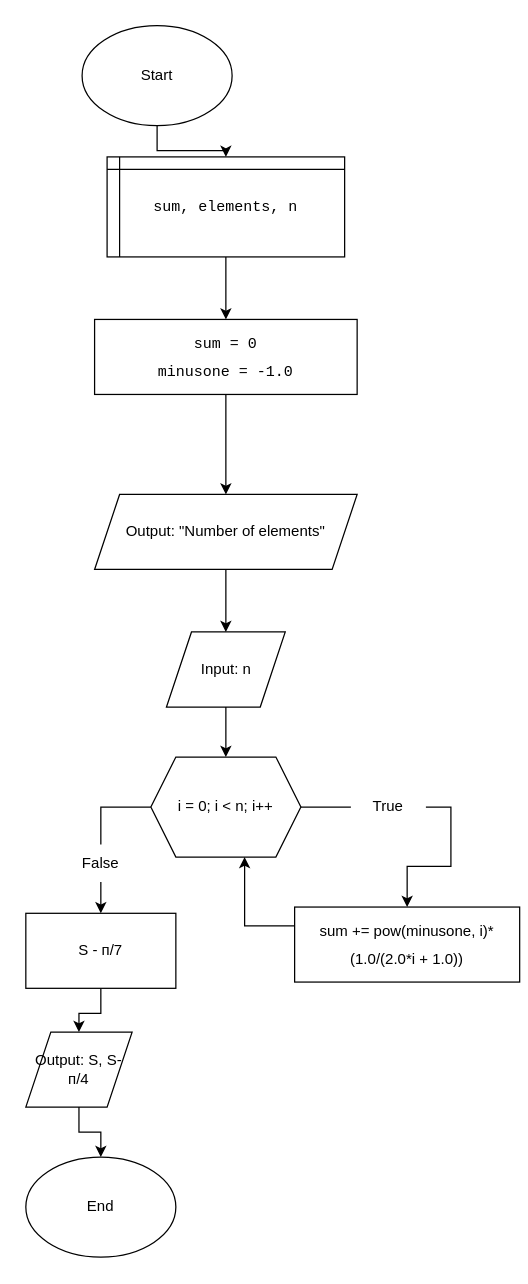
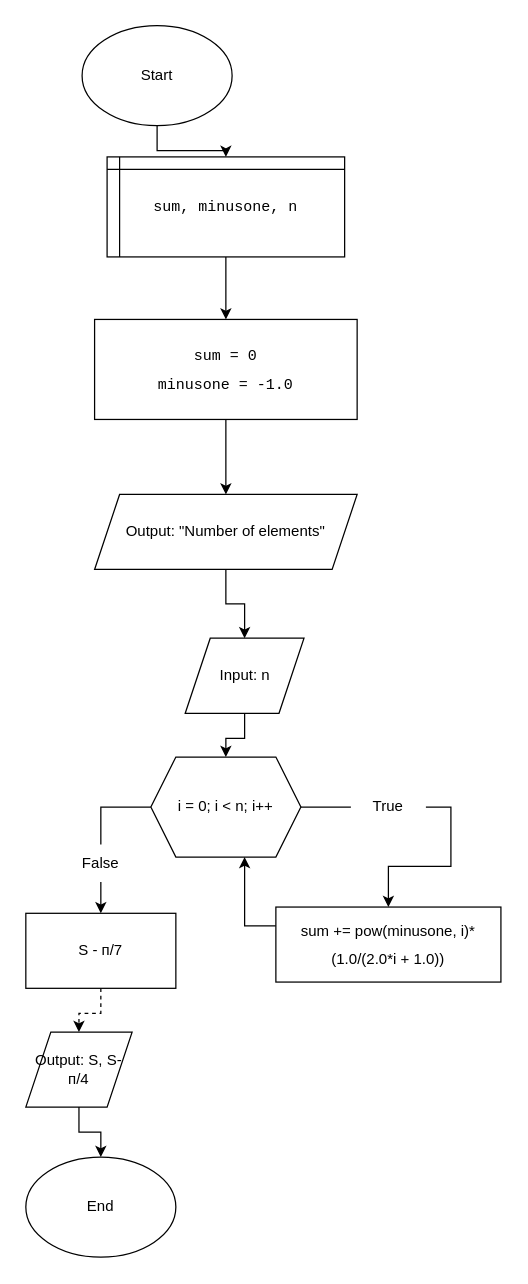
  <mxCell id="0" />
  <mxCell id="1" parent="0" />
  <mxCell id="2" value="" style="edgeStyle=orthogonalEdgeStyle;rounded=0;orthogonalLoop=1;jettySize=auto;html=1;" edge="1" parent="1" source="3" target="5"><mxGeometry relative="1" as="geometry" /></mxCell>
  <mxCell id="3" value="Start" style="ellipse;whiteSpace=wrap;html=1;" vertex="1" parent="1"><mxGeometry x="65" y="20" width="120" height="80" as="geometry" /></mxCell>
  <mxCell id="4" value="" style="edgeStyle=orthogonalEdgeStyle;rounded=0;orthogonalLoop=1;jettySize=auto;html=1;" edge="1" parent="1" source="5" target="7"><mxGeometry relative="1" as="geometry" /></mxCell>
- <mxCell id="5" value="&lt;div style=&quot;font-family: Consolas, &amp;quot;Courier New&amp;quot;, monospace; line-height: 22px; white-space: pre;&quot;&gt;sum, elements, n&lt;/div&gt;" style="shape=internalStorage;whiteSpace=wrap;html=1;backgroundOutline=1;dx=10;dy=10;" vertex="1" parent="1"><mxGeometry x="85" y="125" width="190" height="80" as="geometry" /></mxCell>
+ <mxCell id="5" value="&lt;div style=&quot;font-family: Consolas, &amp;quot;Courier New&amp;quot;, monospace; line-height: 22px; white-space: pre;&quot;&gt;sum, minusone, n&lt;/div&gt;" style="shape=internalStorage;whiteSpace=wrap;html=1;backgroundOutline=1;dx=10;dy=10;" vertex="1" parent="1"><mxGeometry x="85" y="125" width="190" height="80" as="geometry" /></mxCell>
  <mxCell id="6" value="" style="edgeStyle=orthogonalEdgeStyle;rounded=0;orthogonalLoop=1;jettySize=auto;html=1;" edge="1" parent="1" source="7" target="9"><mxGeometry relative="1" as="geometry" /></mxCell>
- <mxCell id="7" value="&lt;div style=&quot;line-height: 22px; white-space: pre;&quot;&gt;&lt;font face=&quot;Consolas, Courier New, monospace&quot;&gt;sum = 0&lt;/font&gt;&lt;/div&gt;&lt;div style=&quot;line-height: 22px; white-space: pre;&quot;&gt;&lt;font face=&quot;Consolas, Courier New, monospace&quot;&gt;minusone = -1.0&lt;/font&gt;&lt;/div&gt;" style="rounded=0;whiteSpace=wrap;html=1;" vertex="1" parent="1"><mxGeometry x="75" y="255" width="210" height="60" as="geometry" /></mxCell>
+ <mxCell id="7" value="&lt;div style=&quot;line-height: 22px; white-space: pre;&quot;&gt;&lt;font face=&quot;Consolas, Courier New, monospace&quot;&gt;sum = 0&lt;/font&gt;&lt;/div&gt;&lt;div style=&quot;line-height: 22px; white-space: pre;&quot;&gt;&lt;font face=&quot;Consolas, Courier New, monospace&quot;&gt;minusone = -1.0&lt;/font&gt;&lt;/div&gt;" style="rounded=0;whiteSpace=wrap;html=1;" vertex="1" parent="1"><mxGeometry x="75" y="255" width="210" height="80" as="geometry" /></mxCell>
  <mxCell id="8" value="" style="edgeStyle=orthogonalEdgeStyle;rounded=0;orthogonalLoop=1;jettySize=auto;html=1;" edge="1" parent="1" source="9" target="12"><mxGeometry relative="1" as="geometry" /></mxCell>
  <mxCell id="9" value="Output: &quot;Number of elements&quot;" style="shape=parallelogram;perimeter=parallelogramPerimeter;whiteSpace=wrap;html=1;fixedSize=1;" vertex="1" parent="1"><mxGeometry x="75" y="395" width="210" height="60" as="geometry" /></mxCell>
  <mxCell id="10" value="End" style="ellipse;whiteSpace=wrap;html=1;" vertex="1" parent="1"><mxGeometry x="20" y="925" width="120" height="80" as="geometry" /></mxCell>
  <mxCell id="11" value="" style="edgeStyle=orthogonalEdgeStyle;rounded=0;orthogonalLoop=1;jettySize=auto;html=1;" edge="1" parent="1" source="12" target="15"><mxGeometry relative="1" as="geometry" /></mxCell>
- <mxCell id="12" value="Input: n" style="shape=parallelogram;perimeter=parallelogramPerimeter;whiteSpace=wrap;html=1;fixedSize=1;" vertex="1" parent="1"><mxGeometry x="132.5" y="505" width="95" height="60" as="geometry" /></mxCell>
+ <mxCell id="12" value="Input: n" style="shape=parallelogram;perimeter=parallelogramPerimeter;whiteSpace=wrap;html=1;fixedSize=1;" vertex="1" parent="1"><mxGeometry x="147.5" y="510" width="95" height="60" as="geometry" /></mxCell>
  <mxCell id="13" style="edgeStyle=orthogonalEdgeStyle;rounded=0;orthogonalLoop=1;jettySize=auto;html=1;entryX=0.5;entryY=0;entryDx=0;entryDy=0;exitX=1;exitY=0.5;exitDx=0;exitDy=0;" edge="1" parent="1" source="19" target="17"><mxGeometry relative="1" as="geometry" /></mxCell>
  <mxCell id="14" style="edgeStyle=orthogonalEdgeStyle;rounded=0;orthogonalLoop=1;jettySize=auto;html=1;entryX=0.5;entryY=0;entryDx=0;entryDy=0;" edge="1" parent="1" source="25" target="23"><mxGeometry relative="1" as="geometry"><mxPoint x="180" y="630" as="sourcePoint" /></mxGeometry></mxCell>
  <mxCell id="15" value="i = 0; i &amp;lt; n; i++" style="shape=hexagon;perimeter=hexagonPerimeter2;whiteSpace=wrap;html=1;fixedSize=1;" vertex="1" parent="1"><mxGeometry x="120" y="605" width="120" height="80" as="geometry" /></mxCell>
  <mxCell id="16" style="edgeStyle=orthogonalEdgeStyle;rounded=0;orthogonalLoop=1;jettySize=auto;html=1;entryX=0.625;entryY=1;entryDx=0;entryDy=0;exitX=0;exitY=0.25;exitDx=0;exitDy=0;" edge="1" parent="1" source="17" target="15"><mxGeometry relative="1" as="geometry" /></mxCell>
- <mxCell id="17" value="&lt;div style=&quot;line-height: 22px; white-space: pre;&quot;&gt;&lt;font style=&quot;&quot;&gt;sum += pow(minusone, i)*&lt;/font&gt;&lt;/div&gt;&lt;div style=&quot;line-height: 22px; white-space: pre;&quot;&gt;&lt;span style=&quot;background-color: initial;&quot;&gt;(1.0/(2.0*i + 1.0))&lt;/span&gt;&lt;/div&gt;" style="rounded=0;whiteSpace=wrap;html=1;" vertex="1" parent="1"><mxGeometry x="235" y="725" width="180" height="60" as="geometry" /></mxCell>
+ <mxCell id="17" value="&lt;div style=&quot;line-height: 22px; white-space: pre;&quot;&gt;&lt;font style=&quot;&quot;&gt;sum += pow(minusone, i)*&lt;/font&gt;&lt;/div&gt;&lt;div style=&quot;line-height: 22px; white-space: pre;&quot;&gt;&lt;span style=&quot;background-color: initial;&quot;&gt;(1.0/(2.0*i + 1.0))&lt;/span&gt;&lt;/div&gt;" style="rounded=0;whiteSpace=wrap;html=1;" vertex="1" parent="1"><mxGeometry x="220" y="725" width="180" height="60" as="geometry" /></mxCell>
  <mxCell id="18" value="" style="edgeStyle=orthogonalEdgeStyle;rounded=0;orthogonalLoop=1;jettySize=auto;html=1;entryX=0;entryY=0.5;entryDx=0;entryDy=0;exitX=1;exitY=0.5;exitDx=0;exitDy=0;endArrow=none;endFill=0;" edge="1" parent="1" source="15" target="19"><mxGeometry relative="1" as="geometry"><mxPoint x="240" y="645" as="sourcePoint" /><mxPoint x="310" y="725" as="targetPoint" /></mxGeometry></mxCell>
  <mxCell id="19" value="True" style="text;html=1;align=center;verticalAlign=middle;whiteSpace=wrap;rounded=0;" vertex="1" parent="1"><mxGeometry x="280" y="630" width="60" height="30" as="geometry" /></mxCell>
  <mxCell id="20" value="" style="edgeStyle=orthogonalEdgeStyle;rounded=0;orthogonalLoop=1;jettySize=auto;html=1;" edge="1" parent="1" source="21" target="10"><mxGeometry relative="1" as="geometry" /></mxCell>
  <mxCell id="21" value="Output: S, S-п/4" style="shape=parallelogram;perimeter=parallelogramPerimeter;whiteSpace=wrap;html=1;fixedSize=1;" vertex="1" parent="1"><mxGeometry x="20" y="825" width="85" height="60" as="geometry" /></mxCell>
- <mxCell id="22" value="" style="edgeStyle=orthogonalEdgeStyle;rounded=0;orthogonalLoop=1;jettySize=auto;html=1;" edge="1" parent="1" source="23" target="21"><mxGeometry relative="1" as="geometry" /></mxCell>
+ <mxCell id="22" value="" style="edgeStyle=orthogonalEdgeStyle;rounded=0;orthogonalLoop=1;jettySize=auto;html=1;dashed=1;" edge="1" parent="1" source="23" target="21"><mxGeometry relative="1" as="geometry" /></mxCell>
  <mxCell id="23" value="S - п/7" style="rounded=0;whiteSpace=wrap;html=1;" vertex="1" parent="1"><mxGeometry x="20" y="730" width="120" height="60" as="geometry" /></mxCell>
  <mxCell id="24" value="" style="edgeStyle=orthogonalEdgeStyle;rounded=0;orthogonalLoop=1;jettySize=auto;html=1;entryX=0.5;entryY=0;entryDx=0;entryDy=0;exitX=0;exitY=0.5;exitDx=0;exitDy=0;endArrow=none;endFill=0;" edge="1" parent="1" source="15" target="25"><mxGeometry relative="1" as="geometry"><mxPoint x="180" y="630" as="sourcePoint" /><mxPoint x="80" y="730" as="targetPoint" /></mxGeometry></mxCell>
  <mxCell id="25" value="False" style="text;html=1;align=center;verticalAlign=middle;whiteSpace=wrap;rounded=0;" vertex="1" parent="1"><mxGeometry x="50" y="675" width="60" height="30" as="geometry" /></mxCell>
